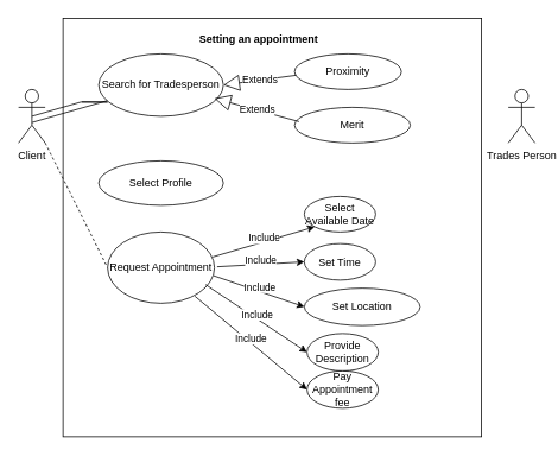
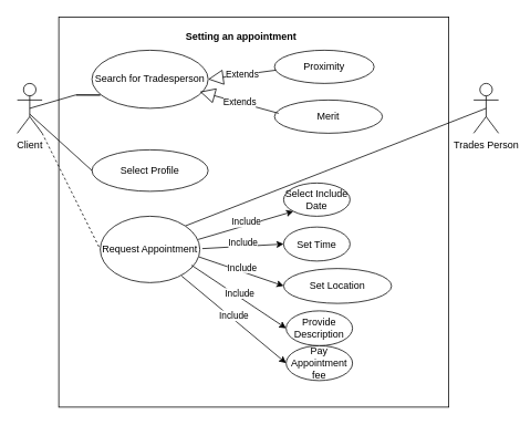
  <mxCell id="0" />
  <mxCell id="1" parent="0" />
  <mxCell id="2" value="" style="whiteSpace=wrap;html=1;aspect=fixed;" vertex="1" parent="1"><mxGeometry x="70" y="20" width="470" height="470" as="geometry" /></mxCell>
  <mxCell id="3" value="Client" style="shape=umlActor;verticalLabelPosition=bottom;verticalAlign=top;html=1;" vertex="1" parent="1"><mxGeometry x="20" y="100" width="30" height="60" as="geometry" /></mxCell>
  <mxCell id="4" value="Trades Person" style="shape=umlActor;verticalLabelPosition=bottom;verticalAlign=top;html=1;" vertex="1" parent="1"><mxGeometry x="570" y="100" width="30" height="60" as="geometry" /></mxCell>
  <mxCell id="5" value="Setting an appointment" style="text;align=center;fontStyle=1;verticalAlign=middle;spacingLeft=3;spacingRight=3;strokeColor=none;rotatable=0;points=[[0,0.5],[1,0.5]];portConstraint=eastwest;" vertex="1" parent="1"><mxGeometry x="250" y="30" width="80" height="26" as="geometry" /></mxCell>
  <mxCell id="6" value="Search for Tradesperson" style="ellipse;whiteSpace=wrap;html=1;" vertex="1" parent="1"><mxGeometry x="110" y="60" width="140" height="70" as="geometry" /></mxCell>
  <mxCell id="7" value="Proximity" style="ellipse;whiteSpace=wrap;html=1;" vertex="1" parent="1"><mxGeometry x="330" y="60" width="120" height="40" as="geometry" /></mxCell>
  <mxCell id="8" value="Merit" style="ellipse;whiteSpace=wrap;html=1;" vertex="1" parent="1"><mxGeometry x="330" y="120" width="130" height="40" as="geometry" /></mxCell>
  <mxCell id="9" value="Extends" style="endArrow=block;endSize=16;endFill=0;html=1;rounded=0;" edge="1" parent="1"><mxGeometry width="160" relative="1" as="geometry"><mxPoint x="335" y="136" as="sourcePoint" /><mxPoint x="240" y="110" as="targetPoint" /></mxGeometry></mxCell>
  <mxCell id="10" value="Extends" style="endArrow=block;endSize=16;endFill=0;html=1;rounded=0;entryX=1;entryY=0.5;entryDx=0;entryDy=0;" edge="1" parent="1" target="6"><mxGeometry width="160" relative="1" as="geometry"><mxPoint x="332" y="84" as="sourcePoint" /><mxPoint x="248.842" y="76.341" as="targetPoint" /></mxGeometry></mxCell>
  <mxCell id="11" value="Select Profile" style="ellipse;whiteSpace=wrap;html=1;" vertex="1" parent="1"><mxGeometry x="110" y="180" width="140" height="50" as="geometry" /></mxCell>
  <mxCell id="12" value="" style="endArrow=none;html=1;rounded=0;exitX=0.5;exitY=0.5;exitDx=0;exitDy=0;exitPerimeter=0;" edge="1" parent="1" source="3"><mxGeometry width="50" height="50" relative="1" as="geometry"><mxPoint x="60" y="114" as="sourcePoint" /><mxPoint x="91" y="113.869" as="targetPoint" /><Array as="points"><mxPoint x="90" y="114" /><mxPoint x="120" y="114" /></Array></mxGeometry></mxCell>
- <mxCell id="13" value="" style="endArrow=none;html=1;rounded=0;exitX=0.5;exitY=0.617;exitDx=0;exitDy=0;exitPerimeter=0;" edge="1" parent="1" source="3" target="6"><mxGeometry width="50" height="50" relative="1" as="geometry"><mxPoint x="260" y="160" as="sourcePoint" /><mxPoint x="310" y="110" as="targetPoint" /></mxGeometry></mxCell>
+ <mxCell id="13" value="" style="endArrow=none;html=1;rounded=0;exitX=0.5;exitY=0.617;exitDx=0;exitDy=0;exitPerimeter=0;entryX=0;entryY=0.5;entryDx=0;entryDy=0;" edge="1" parent="1" source="3" target="11"><mxGeometry width="50" height="50" relative="1" as="geometry"><mxPoint x="260" y="160" as="sourcePoint" /><mxPoint x="310" y="110" as="targetPoint" /></mxGeometry></mxCell>
+ <mxCell id="14" value="" style="endArrow=none;html=1;rounded=0;exitX=1;exitY=0;exitDx=0;exitDy=0;entryX=0.5;entryY=0.5;entryDx=0;entryDy=0;entryPerimeter=0;" edge="1" parent="1" source="15" target="4"><mxGeometry width="50" height="50" relative="1" as="geometry"><mxPoint x="360" y="250" as="sourcePoint" /><mxPoint x="410" y="200" as="targetPoint" /></mxGeometry></mxCell>
  <mxCell id="15" value="Request Appointment" style="ellipse;whiteSpace=wrap;html=1;" vertex="1" parent="1"><mxGeometry x="120" y="260" width="120" height="80" as="geometry" /></mxCell>
  <mxCell id="16" value="" style="endArrow=none;html=1;rounded=0;entryX=0;entryY=0.5;entryDx=0;entryDy=0;dashed=1;" edge="1" parent="1" source="3" target="15"><mxGeometry width="50" height="50" relative="1" as="geometry"><mxPoint x="30" y="270" as="sourcePoint" /><mxPoint x="80" y="220" as="targetPoint" /></mxGeometry></mxCell>
  <mxCell id="17" value="" style="endArrow=classic;html=1;rounded=0;exitX=1;exitY=0.5;exitDx=0;exitDy=0;entryX=0;entryY=0.5;entryDx=0;entryDy=0;" edge="1" parent="1" target="20"><mxGeometry relative="1" as="geometry"><mxPoint x="243" y="299" as="sourcePoint" /><mxPoint x="303" y="298.5" as="targetPoint" /><Array as="points" /></mxGeometry></mxCell>
  <mxCell id="18" value="Include" style="edgeLabel;resizable=0;html=1;align=center;verticalAlign=middle;" connectable="0" vertex="1" parent="17"><mxGeometry relative="1" as="geometry"><mxPoint y="-5" as="offset" /></mxGeometry></mxCell>
- <mxCell id="19" value="Select Available Date" style="ellipse;whiteSpace=wrap;html=1;" vertex="1" parent="1"><mxGeometry x="341" y="220" width="80" height="40" as="geometry" /></mxCell>
+ <mxCell id="19" value="Select Include Date" style="ellipse;whiteSpace=wrap;html=1;" vertex="1" parent="1"><mxGeometry x="341" y="220" width="80" height="40" as="geometry" /></mxCell>
  <mxCell id="20" value="Set Time" style="ellipse;whiteSpace=wrap;html=1;" vertex="1" parent="1"><mxGeometry x="341" y="273" width="80" height="41" as="geometry" /></mxCell>
  <mxCell id="21" value="Set Location" style="ellipse;whiteSpace=wrap;html=1;" vertex="1" parent="1"><mxGeometry x="341" y="323" width="130" height="42" as="geometry" /></mxCell>
  <mxCell id="22" value="Provide Description" style="ellipse;whiteSpace=wrap;html=1;" vertex="1" parent="1"><mxGeometry x="344" y="374" width="80" height="42" as="geometry" /></mxCell>
  <mxCell id="23" value="" style="endArrow=classic;html=1;rounded=0;exitX=1;exitY=0.5;exitDx=0;exitDy=0;entryX=0;entryY=0.5;entryDx=0;entryDy=0;" edge="1" parent="1" target="21"><mxGeometry relative="1" as="geometry"><mxPoint x="239" y="309" as="sourcePoint" /><mxPoint x="337" y="303.5" as="targetPoint" /><Array as="points" /></mxGeometry></mxCell>
  <mxCell id="24" value="Include" style="edgeLabel;resizable=0;html=1;align=center;verticalAlign=middle;" connectable="0" vertex="1" parent="23"><mxGeometry relative="1" as="geometry"><mxPoint y="-5" as="offset" /></mxGeometry></mxCell>
  <mxCell id="25" value="" style="endArrow=classic;html=1;rounded=0;exitX=1;exitY=0.5;exitDx=0;exitDy=0;entryX=0;entryY=0.5;entryDx=0;entryDy=0;" edge="1" parent="1" target="22"><mxGeometry relative="1" as="geometry"><mxPoint x="230" y="319" as="sourcePoint" /><mxPoint x="332" y="354" as="targetPoint" /><Array as="points" /></mxGeometry></mxCell>
  <mxCell id="26" value="Include" style="edgeLabel;resizable=0;html=1;align=center;verticalAlign=middle;" connectable="0" vertex="1" parent="25"><mxGeometry relative="1" as="geometry"><mxPoint y="-5" as="offset" /></mxGeometry></mxCell>
  <mxCell id="27" value="" style="endArrow=classic;html=1;rounded=0;exitX=1;exitY=0.5;exitDx=0;exitDy=0;entryX=0;entryY=1;entryDx=0;entryDy=0;" edge="1" parent="1" target="19"><mxGeometry relative="1" as="geometry"><mxPoint x="238" y="288" as="sourcePoint" /><mxPoint x="336" y="282.5" as="targetPoint" /><Array as="points" /></mxGeometry></mxCell>
  <mxCell id="28" value="Include" style="edgeLabel;resizable=0;html=1;align=center;verticalAlign=middle;" connectable="0" vertex="1" parent="27"><mxGeometry relative="1" as="geometry"><mxPoint y="-5" as="offset" /></mxGeometry></mxCell>
  <mxCell id="29" value="Pay Appointment fee" style="ellipse;whiteSpace=wrap;html=1;" vertex="1" parent="1"><mxGeometry x="344" y="416" width="80" height="42" as="geometry" /></mxCell>
  <mxCell id="30" value="" style="endArrow=classic;html=1;rounded=0;exitX=1;exitY=0.5;exitDx=0;exitDy=0;entryX=0;entryY=0.5;entryDx=0;entryDy=0;" edge="1" parent="1" target="29"><mxGeometry relative="1" as="geometry"><mxPoint x="218" y="332" as="sourcePoint" /><mxPoint x="332" y="408" as="targetPoint" /><Array as="points" /></mxGeometry></mxCell>
  <mxCell id="31" value="Include" style="edgeLabel;resizable=0;html=1;align=center;verticalAlign=middle;" connectable="0" vertex="1" parent="30"><mxGeometry relative="1" as="geometry"><mxPoint y="-5" as="offset" /></mxGeometry></mxCell>
